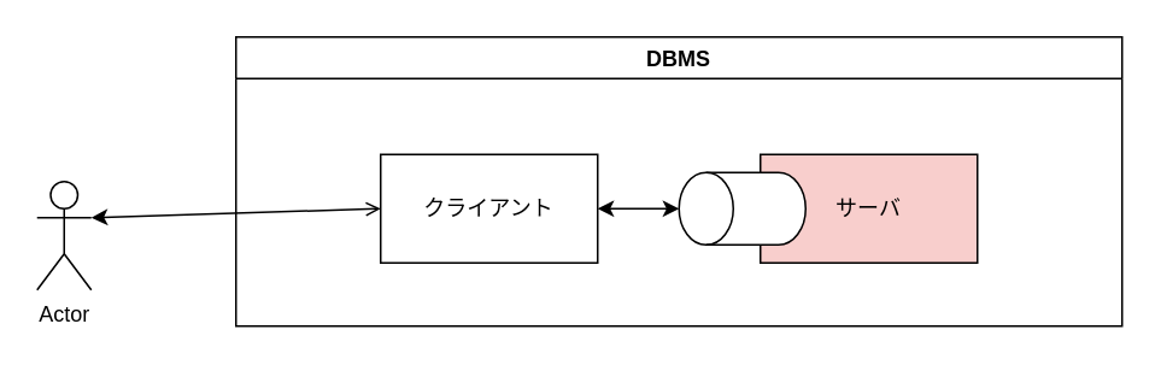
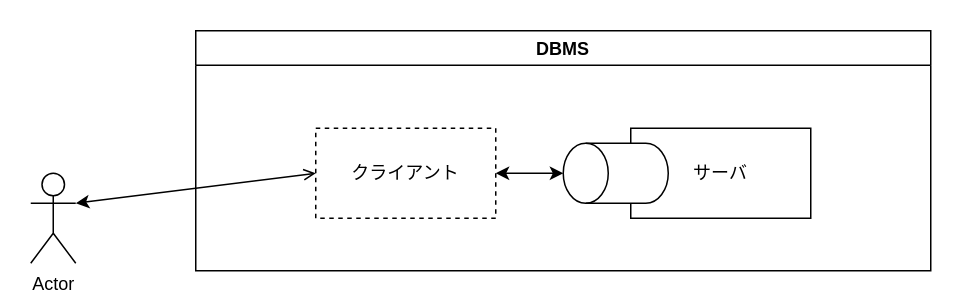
  <mxCell id="0" />
  <mxCell id="1" parent="0" />
  <mxCell id="2" value="DBMS" style="swimlane;" parent="1" vertex="1"><mxGeometry x="130" y="20" width="490" height="160" as="geometry" /></mxCell>
- <mxCell id="3" value="サーバ" style="rounded=0;whiteSpace=wrap;html=1;fillColor=#f8cecc;" parent="2" vertex="1"><mxGeometry x="290" y="65" width="120" height="60" as="geometry" /></mxCell>
- <mxCell id="4" value="クライアント" style="rounded=0;whiteSpace=wrap;html=1;" parent="2" vertex="1"><mxGeometry x="80" y="65" width="120" height="60" as="geometry" /></mxCell>
+ <mxCell id="3" value="サーバ" style="rounded=0;whiteSpace=wrap;html=1;" parent="2" vertex="1"><mxGeometry x="290" y="65" width="120" height="60" as="geometry" /></mxCell>
+ <mxCell id="4" value="クライアント" style="rounded=0;whiteSpace=wrap;html=1;dashed=1;" parent="2" vertex="1"><mxGeometry x="80" y="65" width="120" height="60" as="geometry" /></mxCell>
  <mxCell id="5" value="" style="endArrow=classic;startArrow=classic;html=1;rounded=0;exitX=1;exitY=0.5;exitDx=0;exitDy=0;entryX=0.5;entryY=0;entryDx=0;entryDy=0;entryPerimeter=0;" parent="2" source="4" target="6" edge="1"><mxGeometry width="50" height="50" relative="1" as="geometry"><mxPoint x="270" y="-130" as="sourcePoint" /><mxPoint x="320" y="15" as="targetPoint" /></mxGeometry></mxCell>
  <mxCell id="6" value="" style="shape=cylinder3;whiteSpace=wrap;html=1;boundedLbl=1;backgroundOutline=1;size=15;rotation=-90;" parent="2" vertex="1"><mxGeometry x="260" y="60" width="40" height="70" as="geometry" /></mxCell>
- <mxCell id="7" value="Actor" style="shape=umlActor;verticalLabelPosition=bottom;verticalAlign=top;html=1;outlineConnect=0;" parent="1" vertex="1"><mxGeometry x="20" y="100" width="30" height="60" as="geometry" /></mxCell>
+ <mxCell id="7" value="Actor" style="shape=umlActor;verticalLabelPosition=bottom;verticalAlign=top;html=1;outlineConnect=0;" parent="1" vertex="1"><mxGeometry x="20" y="115" width="30" height="60" as="geometry" /></mxCell>
  <mxCell id="8" value="" style="endArrow=open;startArrow=classic;html=1;rounded=0;exitX=1;exitY=0.333;exitDx=0;exitDy=0;exitPerimeter=0;entryX=0;entryY=0.5;entryDx=0;entryDy=0;" parent="1" source="7" target="4" edge="1"><mxGeometry width="50" height="50" relative="1" as="geometry"><mxPoint x="320" y="330" as="sourcePoint" /><mxPoint x="200" y="90" as="targetPoint" /></mxGeometry></mxCell>
